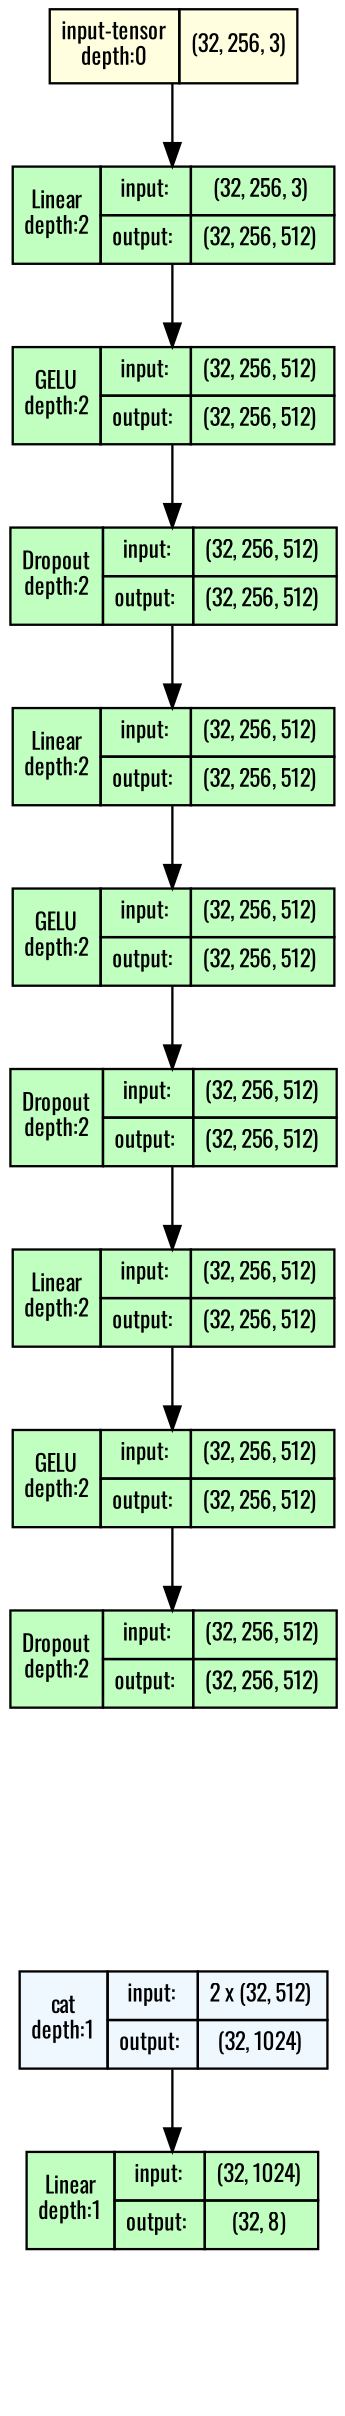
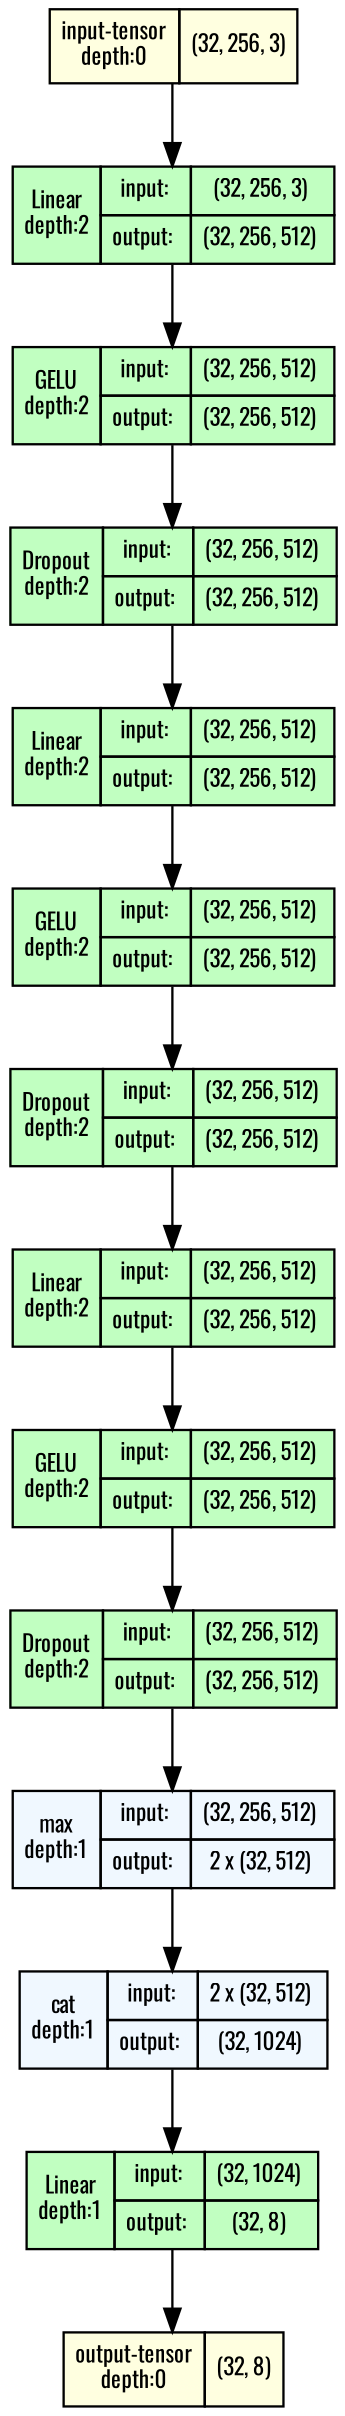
  strict digraph {
    fontname=Oswald
    ordering=in
    rankdir=TB
    node [align=left fillcolor=darkseagreen1 fontname=Oswald fontsize=10 margin=0 ranksep=0.1 shape=plaintext style=filled]
    edge [fontname=Oswald fontsize=10]
    n1 [fillcolor=lightyellow height=0.2 label=<                     <TABLE BORDER="0" CELLBORDER="1"                     CELLSPACING="0" CELLPADDING="4">                         <TR><TD>input-tensor<BR/>depth:0</TD><TD>(32, 256, 3)</TD></TR>                     </TABLE>>]
    n2 [height=0.2 label=<                     <TABLE BORDER="0" CELLBORDER="1"                     CELLSPACING="0" CELLPADDING="4">                     <TR>                         <TD ROWSPAN="2">Linear<BR/>depth:2</TD>                         <TD COLSPAN="2">input:</TD>                         <TD COLSPAN="2">(32, 256, 3) </TD>                     </TR>                     <TR>                         <TD COLSPAN="2">output: </TD>                         <TD COLSPAN="2">(32, 256, 512) </TD>                     </TR>                     </TABLE>>]
    n3 [height=0.2 label=<                     <TABLE BORDER="0" CELLBORDER="1"                     CELLSPACING="0" CELLPADDING="4">                     <TR>                         <TD ROWSPAN="2">GELU<BR/>depth:2</TD>                         <TD COLSPAN="2">input:</TD>                         <TD COLSPAN="2">(32, 256, 512) </TD>                     </TR>                     <TR>                         <TD COLSPAN="2">output: </TD>                         <TD COLSPAN="2">(32, 256, 512) </TD>                     </TR>                     </TABLE>>]
    n4 [height=0.2 label=<                     <TABLE BORDER="0" CELLBORDER="1"                     CELLSPACING="0" CELLPADDING="4">                     <TR>                         <TD ROWSPAN="2">Dropout<BR/>depth:2</TD>                         <TD COLSPAN="2">input:</TD>                         <TD COLSPAN="2">(32, 256, 512) </TD>                     </TR>                     <TR>                         <TD COLSPAN="2">output: </TD>                         <TD COLSPAN="2">(32, 256, 512) </TD>                     </TR>                     </TABLE>>]
    n5 [height=0.2 label=<                     <TABLE BORDER="0" CELLBORDER="1"                     CELLSPACING="0" CELLPADDING="4">                     <TR>                         <TD ROWSPAN="2">Linear<BR/>depth:2</TD>                         <TD COLSPAN="2">input:</TD>                         <TD COLSPAN="2">(32, 256, 512) </TD>                     </TR>                     <TR>                         <TD COLSPAN="2">output: </TD>                         <TD COLSPAN="2">(32, 256, 512) </TD>                     </TR>                     </TABLE>>]
    n6 [height=0.2 label=<                     <TABLE BORDER="0" CELLBORDER="1"                     CELLSPACING="0" CELLPADDING="4">                     <TR>                         <TD ROWSPAN="2">GELU<BR/>depth:2</TD>                         <TD COLSPAN="2">input:</TD>                         <TD COLSPAN="2">(32, 256, 512) </TD>                     </TR>                     <TR>                         <TD COLSPAN="2">output: </TD>                         <TD COLSPAN="2">(32, 256, 512) </TD>                     </TR>                     </TABLE>>]
    n7 [height=0.2 label=<                     <TABLE BORDER="0" CELLBORDER="1"                     CELLSPACING="0" CELLPADDING="4">                     <TR>                         <TD ROWSPAN="2">Dropout<BR/>depth:2</TD>                         <TD COLSPAN="2">input:</TD>                         <TD COLSPAN="2">(32, 256, 512) </TD>                     </TR>                     <TR>                         <TD COLSPAN="2">output: </TD>                         <TD COLSPAN="2">(32, 256, 512) </TD>                     </TR>                     </TABLE>>]
    n8 [height=0.2 label=<                     <TABLE BORDER="0" CELLBORDER="1"                     CELLSPACING="0" CELLPADDING="4">                     <TR>                         <TD ROWSPAN="2">Linear<BR/>depth:2</TD>                         <TD COLSPAN="2">input:</TD>                         <TD COLSPAN="2">(32, 256, 512) </TD>                     </TR>                     <TR>                         <TD COLSPAN="2">output: </TD>                         <TD COLSPAN="2">(32, 256, 512) </TD>                     </TR>                     </TABLE>>]
    n9 [height=0.2 label=<                     <TABLE BORDER="0" CELLBORDER="1"                     CELLSPACING="0" CELLPADDING="4">                     <TR>                         <TD ROWSPAN="2">GELU<BR/>depth:2</TD>                         <TD COLSPAN="2">input:</TD>                         <TD COLSPAN="2">(32, 256, 512) </TD>                     </TR>                     <TR>                         <TD COLSPAN="2">output: </TD>                         <TD COLSPAN="2">(32, 256, 512) </TD>                     </TR>                     </TABLE>>]
    n10 [height=0.2 label=<                     <TABLE BORDER="0" CELLBORDER="1"                     CELLSPACING="0" CELLPADDING="4">                     <TR>                         <TD ROWSPAN="2">Dropout<BR/>depth:2</TD>                         <TD COLSPAN="2">input:</TD>                         <TD COLSPAN="2">(32, 256, 512) </TD>                     </TR>                     <TR>                         <TD COLSPAN="2">output: </TD>                         <TD COLSPAN="2">(32, 256, 512) </TD>                     </TR>                     </TABLE>>]
+   n11 [fillcolor=aliceblue height=0.2 label=<                     <TABLE BORDER="0" CELLBORDER="1"                     CELLSPACING="0" CELLPADDING="4">                     <TR>                         <TD ROWSPAN="2">max<BR/>depth:1</TD>                         <TD COLSPAN="2">input:</TD>                         <TD COLSPAN="2">(32, 256, 512) </TD>                     </TR>                     <TR>                         <TD COLSPAN="2">output: </TD>                         <TD COLSPAN="2">2 x (32, 512) </TD>                     </TR>                     </TABLE>>]
    n12 [fillcolor=aliceblue height=0.2 label=<                     <TABLE BORDER="0" CELLBORDER="1"                     CELLSPACING="0" CELLPADDING="4">                     <TR>                         <TD ROWSPAN="2">cat<BR/>depth:1</TD>                         <TD COLSPAN="2">input:</TD>                         <TD COLSPAN="2">2 x (32, 512) </TD>                     </TR>                     <TR>                         <TD COLSPAN="2">output: </TD>                         <TD COLSPAN="2">(32, 1024) </TD>                     </TR>                     </TABLE>>]
    n13 [height=0.2 label=<                     <TABLE BORDER="0" CELLBORDER="1"                     CELLSPACING="0" CELLPADDING="4">                     <TR>                         <TD ROWSPAN="2">Linear<BR/>depth:1</TD>                         <TD COLSPAN="2">input:</TD>                         <TD COLSPAN="2">(32, 1024) </TD>                     </TR>                     <TR>                         <TD COLSPAN="2">output: </TD>                         <TD COLSPAN="2">(32, 8) </TD>                     </TR>                     </TABLE>>]
+   n14 [fillcolor=lightyellow height=0.2 label=<                     <TABLE BORDER="0" CELLBORDER="1"                     CELLSPACING="0" CELLPADDING="4">                         <TR><TD>output-tensor<BR/>depth:0</TD><TD>(32, 8)</TD></TR>                     </TABLE>>]
    n1 -> n2
    n2 -> n3
    n3 -> n4
    n4 -> n5
    n5 -> n6
    n6 -> n7
    n7 -> n8
    n8 -> n9
    n9 -> n10
+   n10 -> n11
+   n11 -> n12
    n12 -> n13
+   n13 -> n14
  }
